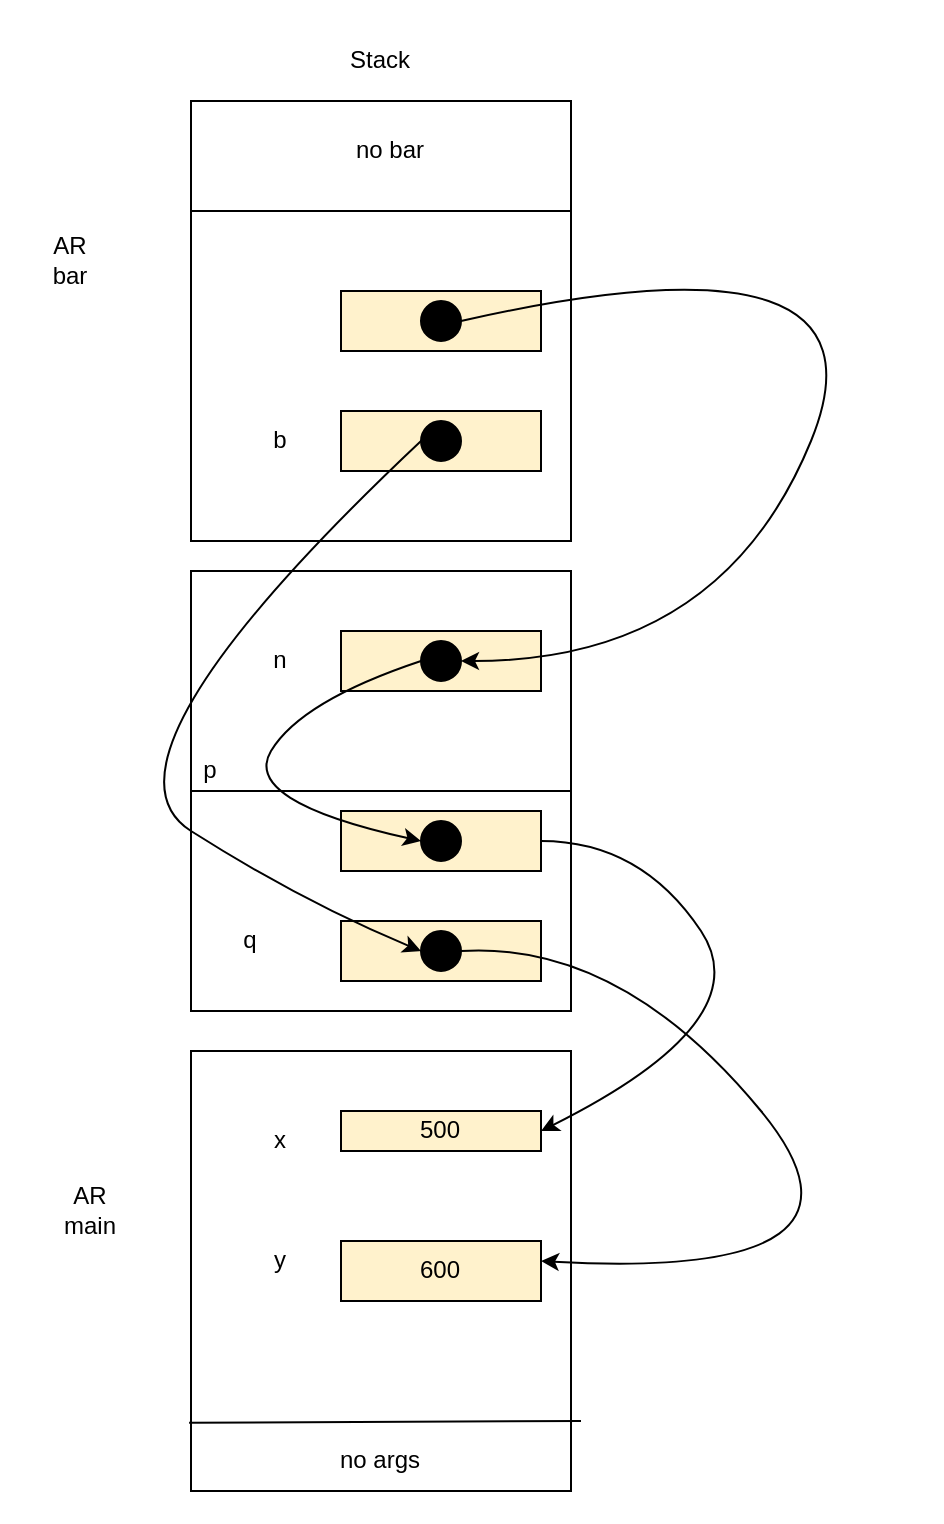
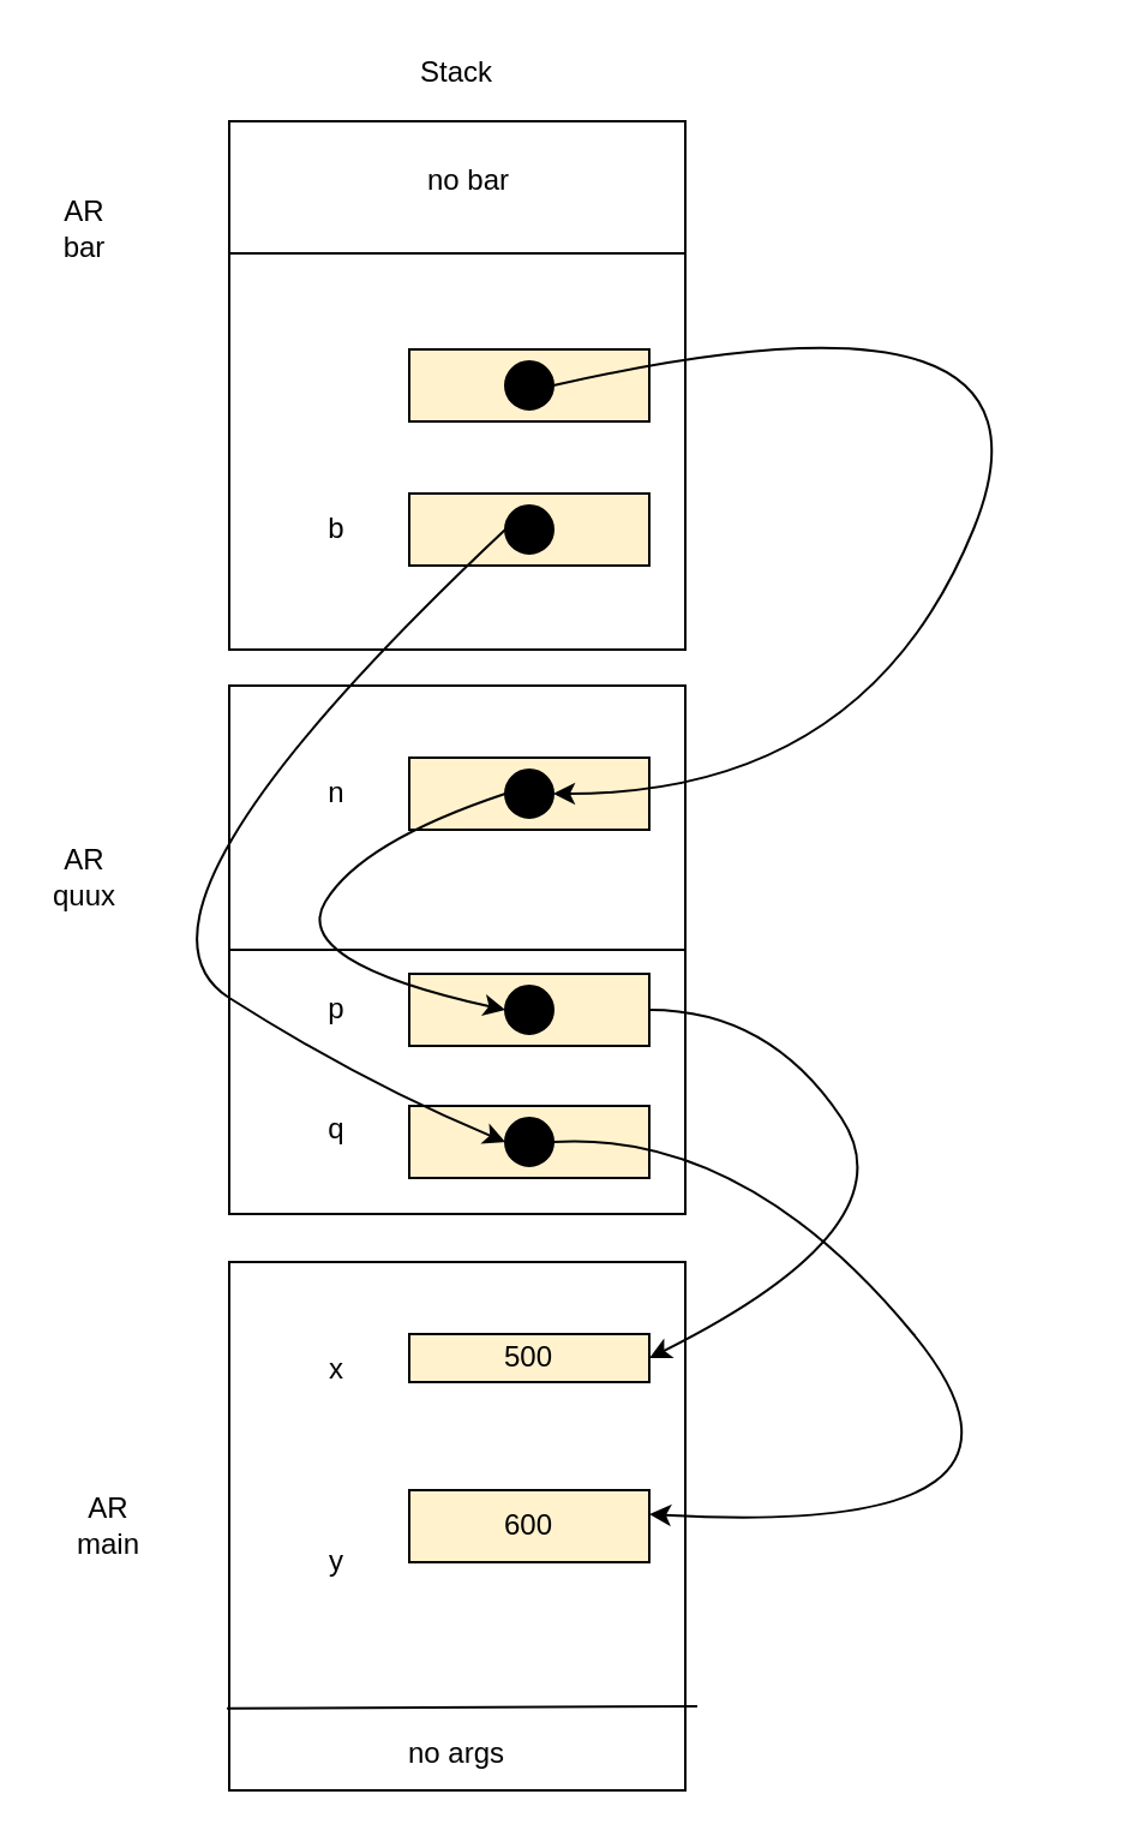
  <mxCell id="0" />
  <mxCell id="1" parent="0" />
  <mxCell id="2" value="Stack" style="text;html=1;strokeColor=none;fillColor=none;align=center;verticalAlign=middle;whiteSpace=wrap;rounded=0;" vertex="1" parent="1"><mxGeometry x="170" y="20" width="40" height="20" as="geometry" /></mxCell>
  <mxCell id="3" value="" style="rounded=0;whiteSpace=wrap;html=1;rotation=90;" vertex="1" parent="1"><mxGeometry x="80" y="65" width="220" height="190" as="geometry" /></mxCell>
  <mxCell id="4" value="" style="endArrow=none;html=1;entryX=0.25;entryY=0;entryDx=0;entryDy=0;exitX=0.25;exitY=1;exitDx=0;exitDy=0;" edge="1" parent="1" source="3" target="3"><mxGeometry width="50" height="50" relative="1" as="geometry"><mxPoint x="100" y="215" as="sourcePoint" /><mxPoint x="250" y="350" as="targetPoint" /></mxGeometry></mxCell>
- <mxCell id="5" value="AR bar" style="text;html=1;strokeColor=none;fillColor=none;align=center;verticalAlign=middle;whiteSpace=wrap;rounded=0;" vertex="1" parent="1"><mxGeometry x="20" y="120" width="30" height="20" as="geometry" /></mxCell>
+ <mxCell id="5" value="AR bar" style="text;html=1;strokeColor=none;fillColor=none;align=center;verticalAlign=middle;whiteSpace=wrap;rounded=0;" vertex="1" parent="1"><mxGeometry x="20" y="85" width="30" height="20" as="geometry" /></mxCell>
  <mxCell id="6" value="" style="rounded=0;whiteSpace=wrap;html=1;rotation=90;" vertex="1" parent="1"><mxGeometry x="80" y="540" width="220" height="190" as="geometry" /></mxCell>
  <mxCell id="7" value="" style="endArrow=none;html=1;exitX=0.845;exitY=1.005;exitDx=0;exitDy=0;exitPerimeter=0;" edge="1" parent="1" source="6"><mxGeometry width="50" height="50" relative="1" as="geometry"><mxPoint x="110" y="225" as="sourcePoint" /><mxPoint x="290" y="710" as="targetPoint" /></mxGeometry></mxCell>
- <mxCell id="8" value="AR main" style="text;html=1;strokeColor=none;fillColor=none;align=center;verticalAlign=middle;whiteSpace=wrap;rounded=0;" vertex="1" parent="1"><mxGeometry x="30" y="595" width="30" height="20" as="geometry" /></mxCell>
+ <mxCell id="8" value="AR main" style="text;html=1;strokeColor=none;fillColor=none;align=center;verticalAlign=middle;whiteSpace=wrap;rounded=0;" vertex="1" parent="1"><mxGeometry x="30" y="625" width="30" height="20" as="geometry" /></mxCell>
  <mxCell id="9" value="" style="rounded=0;whiteSpace=wrap;html=1;rotation=90;" vertex="1" parent="1"><mxGeometry x="80" y="300" width="220" height="190" as="geometry" /></mxCell>
  <mxCell id="10" value="" style="endArrow=none;html=1;entryX=0.5;entryY=0;entryDx=0;entryDy=0;exitX=0.5;exitY=1;exitDx=0;exitDy=0;" edge="1" parent="1" source="9" target="9"><mxGeometry width="50" height="50" relative="1" as="geometry"><mxPoint x="100" y="450" as="sourcePoint" /><mxPoint x="250" y="585" as="targetPoint" /></mxGeometry></mxCell>
+ <mxCell id="11" value="AR quux" style="text;html=1;strokeColor=none;fillColor=none;align=center;verticalAlign=middle;whiteSpace=wrap;rounded=0;" vertex="1" parent="1"><mxGeometry x="20" y="355" width="30" height="20" as="geometry" /></mxCell>
  <mxCell id="12" value="no args" style="text;html=1;strokeColor=none;fillColor=none;align=center;verticalAlign=middle;whiteSpace=wrap;rounded=0;" vertex="1" parent="1"><mxGeometry x="140" y="720" width="100" height="20" as="geometry" /></mxCell>
  <mxCell id="13" value="x" style="text;html=1;strokeColor=none;fillColor=none;align=center;verticalAlign=middle;whiteSpace=wrap;rounded=0;" vertex="1" parent="1"><mxGeometry x="120" y="560" width="40" height="20" as="geometry" /></mxCell>
- <mxCell id="14" value="y" style="text;html=1;strokeColor=none;fillColor=none;align=center;verticalAlign=middle;whiteSpace=wrap;rounded=0;" vertex="1" parent="1"><mxGeometry x="120" y="620" width="40" height="20" as="geometry" /></mxCell>
+ <mxCell id="14" value="y" style="text;html=1;strokeColor=none;fillColor=none;align=center;verticalAlign=middle;whiteSpace=wrap;rounded=0;" vertex="1" parent="1"><mxGeometry x="120" y="640" width="40" height="20" as="geometry" /></mxCell>
  <mxCell id="15" value="500" style="rounded=0;whiteSpace=wrap;html=1;fillColor=#FFF2CC;" vertex="1" parent="1"><mxGeometry x="170" y="555" width="100" height="20" as="geometry" /></mxCell>
  <mxCell id="16" value="600" style="rounded=0;whiteSpace=wrap;html=1;fillColor=#FFF2CC;" vertex="1" parent="1"><mxGeometry x="170" y="620" width="100" height="30" as="geometry" /></mxCell>
- <mxCell id="17" value="p" style="text;html=1;strokeColor=none;fillColor=none;align=center;verticalAlign=middle;whiteSpace=wrap;rounded=0;" vertex="1" parent="1"><mxGeometry x="85" y="375" width="40" height="20" as="geometry" /></mxCell>
- <mxCell id="18" value="q" style="text;html=1;strokeColor=none;fillColor=none;align=center;verticalAlign=middle;whiteSpace=wrap;rounded=0;" vertex="1" parent="1"><mxGeometry x="105" y="460" width="40" height="20" as="geometry" /></mxCell>
+ <mxCell id="17" value="p" style="text;html=1;strokeColor=none;fillColor=none;align=center;verticalAlign=middle;whiteSpace=wrap;rounded=0;" vertex="1" parent="1"><mxGeometry x="120" y="410" width="40" height="20" as="geometry" /></mxCell>
+ <mxCell id="18" value="q" style="text;html=1;strokeColor=none;fillColor=none;align=center;verticalAlign=middle;whiteSpace=wrap;rounded=0;" vertex="1" parent="1"><mxGeometry x="120" y="460" width="40" height="20" as="geometry" /></mxCell>
  <mxCell id="19" value="" style="rounded=0;whiteSpace=wrap;html=1;fillColor=#FFF2CC;" vertex="1" parent="1"><mxGeometry x="170" y="460" width="100" height="30" as="geometry" /></mxCell>
  <mxCell id="20" value="" style="rounded=0;whiteSpace=wrap;html=1;fillColor=#FFF2CC;" vertex="1" parent="1"><mxGeometry x="170" y="405" width="100" height="30" as="geometry" /></mxCell>
  <mxCell id="21" value="n" style="text;html=1;strokeColor=none;fillColor=none;align=center;verticalAlign=middle;whiteSpace=wrap;rounded=0;" vertex="1" parent="1"><mxGeometry x="120" y="320" width="40" height="20" as="geometry" /></mxCell>
  <mxCell id="22" value="" style="rounded=0;whiteSpace=wrap;html=1;fillColor=#FFF2CC;" vertex="1" parent="1"><mxGeometry x="170" y="315" width="100" height="30" as="geometry" /></mxCell>
  <mxCell id="23" value="no bar" style="text;html=1;strokeColor=none;fillColor=none;align=center;verticalAlign=middle;whiteSpace=wrap;rounded=0;" vertex="1" parent="1"><mxGeometry x="170" y="65" width="50" height="20" as="geometry" /></mxCell>
  <mxCell id="24" value="b" style="text;html=1;strokeColor=none;fillColor=none;align=center;verticalAlign=middle;whiteSpace=wrap;rounded=0;" vertex="1" parent="1"><mxGeometry x="120" y="210" width="40" height="20" as="geometry" /></mxCell>
  <mxCell id="25" value="" style="rounded=0;whiteSpace=wrap;html=1;fillColor=#FFF2CC;" vertex="1" parent="1"><mxGeometry x="170" y="205" width="100" height="30" as="geometry" /></mxCell>
  <mxCell id="26" value="" style="rounded=0;whiteSpace=wrap;html=1;fillColor=#FFF2CC;" vertex="1" parent="1"><mxGeometry x="170" y="145" width="100" height="30" as="geometry" /></mxCell>
  <mxCell id="27" value="" style="curved=1;endArrow=classic;html=1;exitX=1;exitY=0.5;exitDx=0;exitDy=0;entryX=1;entryY=0.5;entryDx=0;entryDy=0;" edge="1" parent="1" source="30" target="32"><mxGeometry width="50" height="50" relative="1" as="geometry"><mxPoint x="260" y="160" as="sourcePoint" /><mxPoint x="310" y="110" as="targetPoint" /><Array as="points"><mxPoint x="450" y="110" /><mxPoint x="360" y="330" /></Array></mxGeometry></mxCell>
  <mxCell id="28" value="" style="curved=1;endArrow=classic;html=1;exitX=0;exitY=0.5;exitDx=0;exitDy=0;entryX=0;entryY=0.5;entryDx=0;entryDy=0;" edge="1" parent="1" source="32" target="31"><mxGeometry width="50" height="50" relative="1" as="geometry"><mxPoint x="110" y="390" as="sourcePoint" /><mxPoint x="160" y="340" as="targetPoint" /><Array as="points"><mxPoint x="150" y="350" /><mxPoint x="120" y="400" /></Array></mxGeometry></mxCell>
  <mxCell id="29" value="" style="curved=1;endArrow=classic;html=1;entryX=1;entryY=0.5;entryDx=0;entryDy=0;" edge="1" parent="1" target="15"><mxGeometry width="50" height="50" relative="1" as="geometry"><mxPoint x="270" y="420" as="sourcePoint" /><mxPoint x="320" y="370" as="targetPoint" /><Array as="points"><mxPoint x="320" y="420" /><mxPoint x="380" y="510" /></Array></mxGeometry></mxCell>
  <mxCell id="30" value="" style="ellipse;whiteSpace=wrap;html=1;aspect=fixed;fillColor=#000000;" vertex="1" parent="1"><mxGeometry x="210" y="150" width="20" height="20" as="geometry" /></mxCell>
  <mxCell id="31" value="" style="ellipse;whiteSpace=wrap;html=1;aspect=fixed;fillColor=#000000;" vertex="1" parent="1"><mxGeometry x="210" y="410" width="20" height="20" as="geometry" /></mxCell>
  <mxCell id="32" value="" style="ellipse;whiteSpace=wrap;html=1;aspect=fixed;fillColor=#000000;" vertex="1" parent="1"><mxGeometry x="210" y="320" width="20" height="20" as="geometry" /></mxCell>
  <mxCell id="33" value="" style="ellipse;whiteSpace=wrap;html=1;aspect=fixed;fillColor=#000000;" vertex="1" parent="1"><mxGeometry x="210" y="210" width="20" height="20" as="geometry" /></mxCell>
  <mxCell id="34" value="" style="ellipse;whiteSpace=wrap;html=1;aspect=fixed;fillColor=#000000;" vertex="1" parent="1"><mxGeometry x="210" y="465" width="20" height="20" as="geometry" /></mxCell>
  <mxCell id="35" value="" style="curved=1;endArrow=classic;html=1;exitX=0;exitY=0.5;exitDx=0;exitDy=0;entryX=0;entryY=0.5;entryDx=0;entryDy=0;" edge="1" parent="1" source="33" target="34"><mxGeometry width="50" height="50" relative="1" as="geometry"><mxPoint x="10" y="270" as="sourcePoint" /><mxPoint x="60" y="220" as="targetPoint" /><Array as="points"><mxPoint x="40" y="380" /><mxPoint x="150" y="450" /></Array></mxGeometry></mxCell>
  <mxCell id="36" value="" style="curved=1;endArrow=classic;html=1;exitX=1;exitY=0.5;exitDx=0;exitDy=0;" edge="1" parent="1" source="34"><mxGeometry width="50" height="50" relative="1" as="geometry"><mxPoint x="200" y="390" as="sourcePoint" /><mxPoint x="270" y="630" as="targetPoint" /><Array as="points"><mxPoint x="310" y="470" /><mxPoint x="450" y="640" /></Array></mxGeometry></mxCell>
